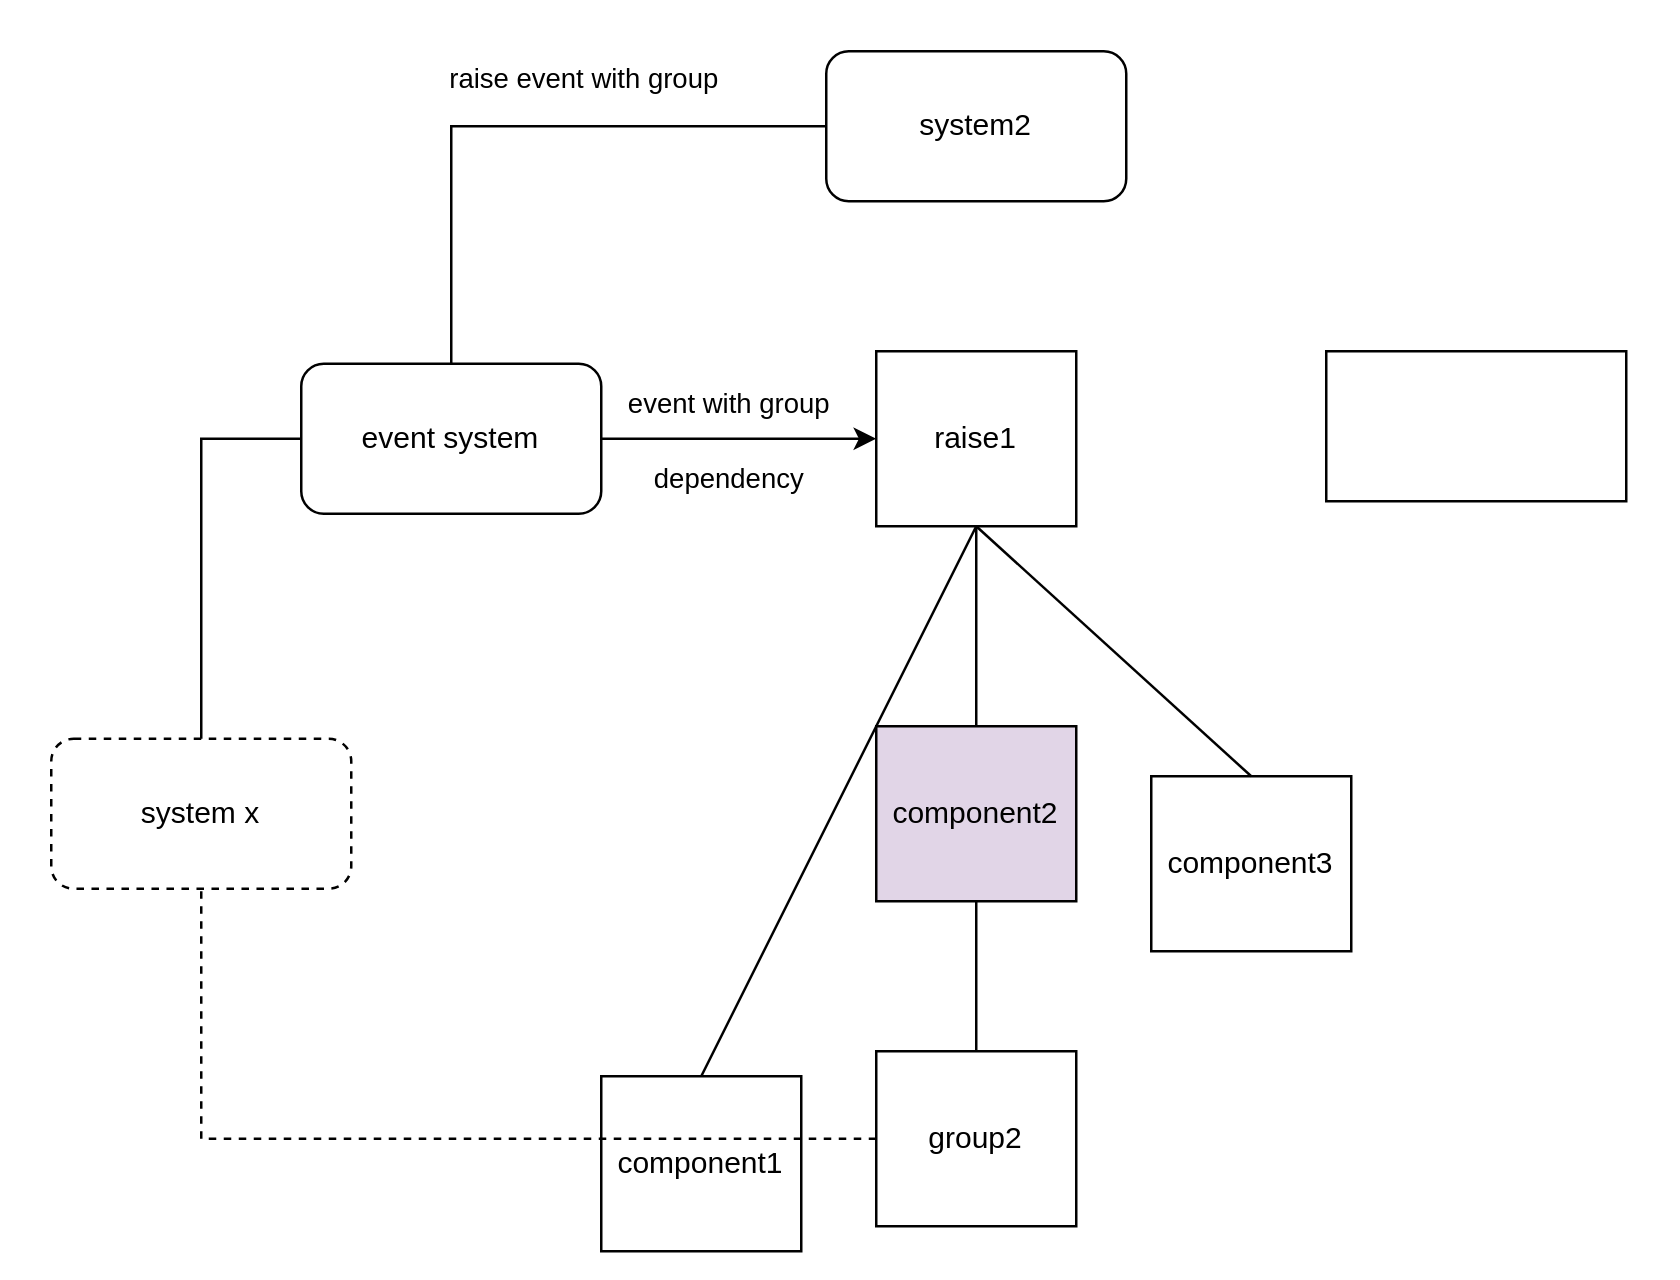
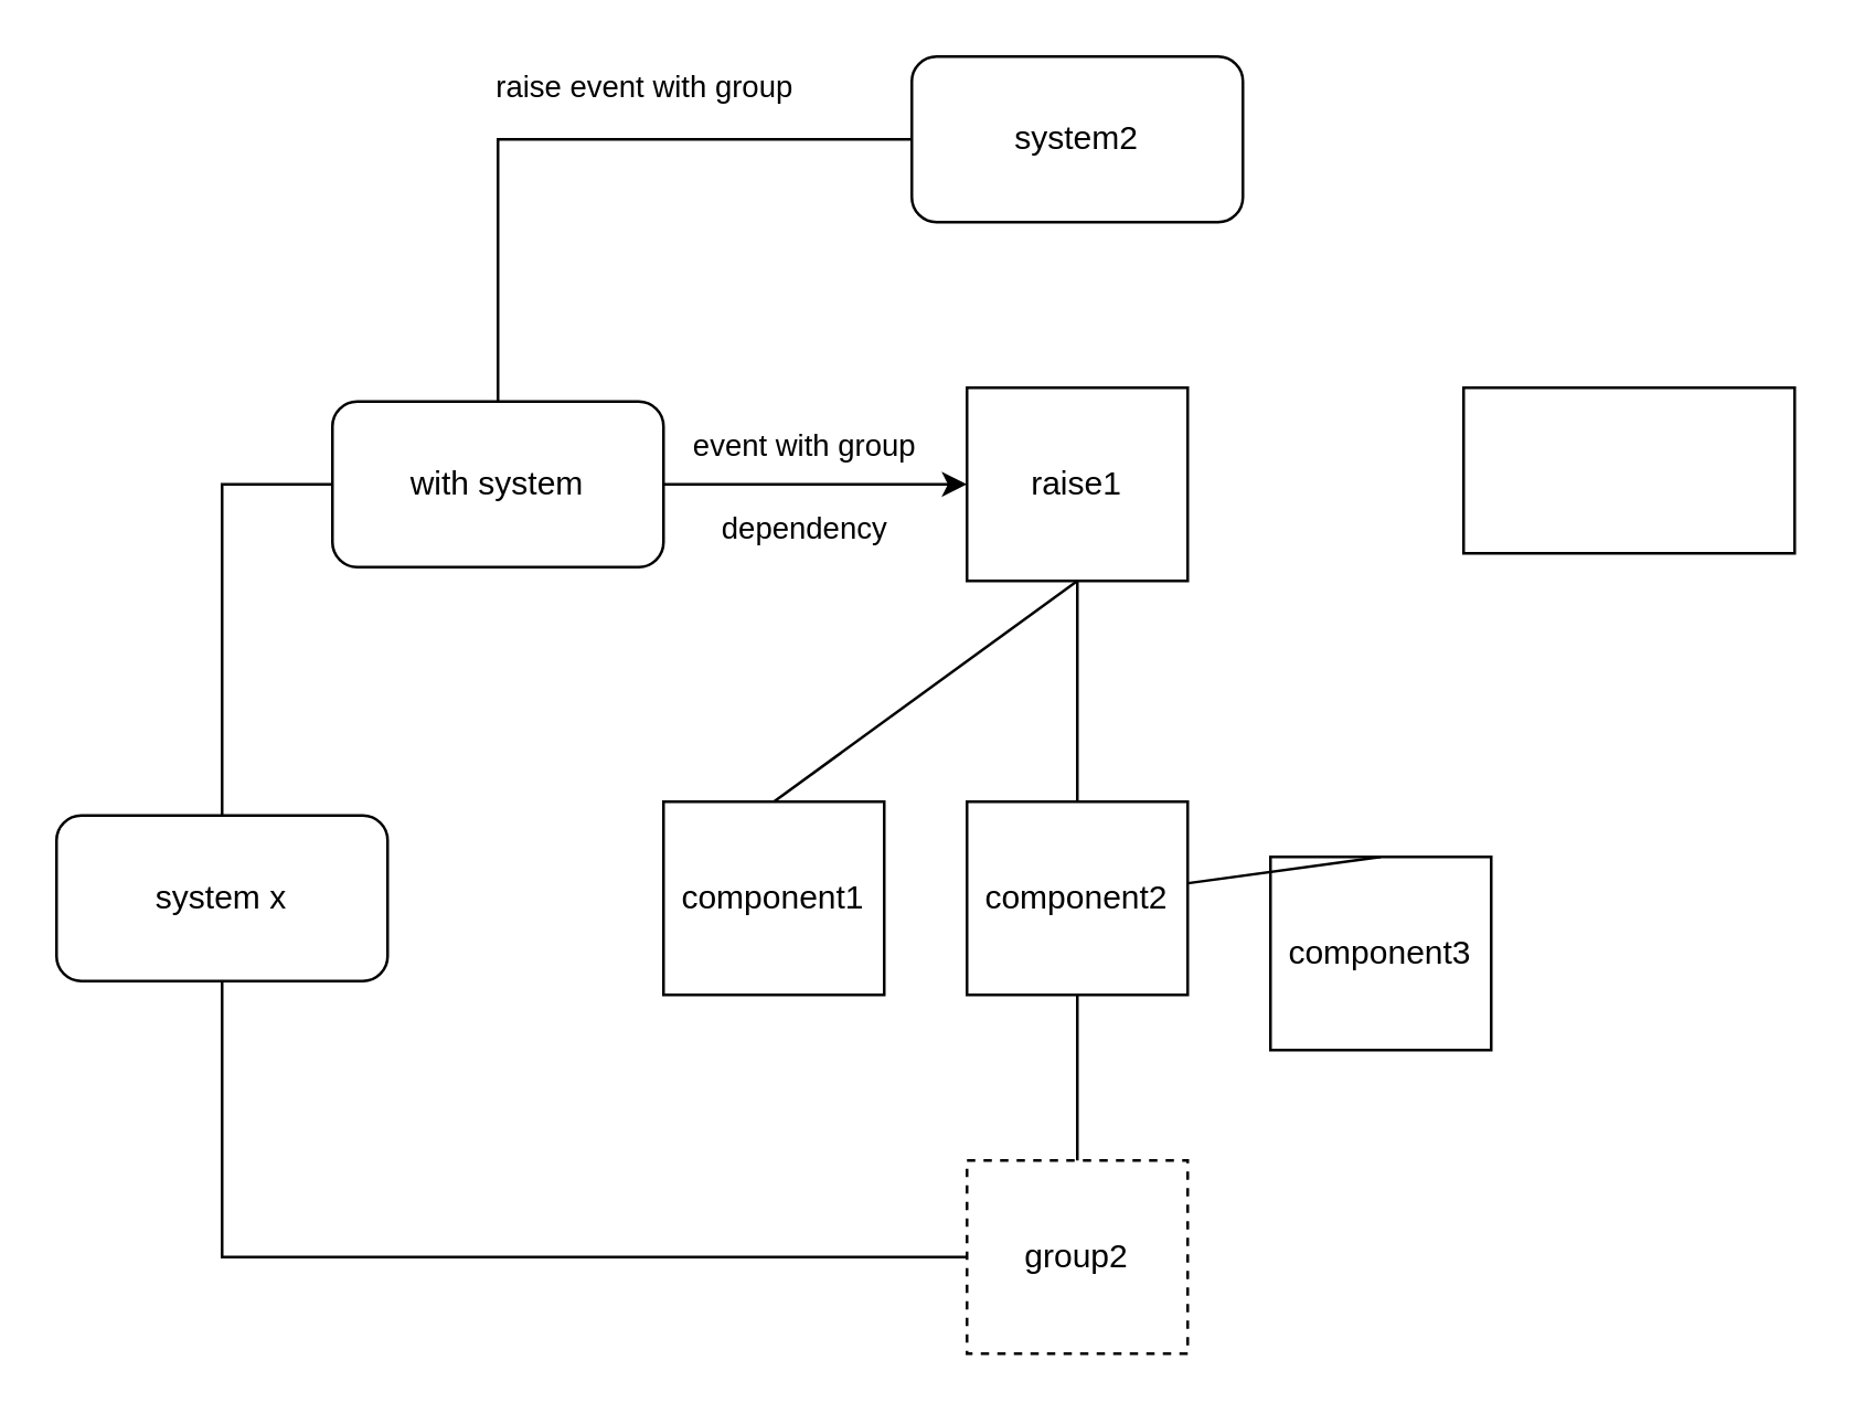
  <mxCell id="0" />
  <mxCell id="1" parent="0" />
- <mxCell id="2" value="component1" style="rounded=0;whiteSpace=wrap;html=1;" parent="1" vertex="1"><mxGeometry x="240" y="430" width="80" height="70" as="geometry" /></mxCell>
- <mxCell id="3" value="component2" style="rounded=0;whiteSpace=wrap;html=1;fillColor=#e1d5e7;" parent="1" vertex="1"><mxGeometry x="350" y="290" width="80" height="70" as="geometry" /></mxCell>
+ <mxCell id="2" value="component1" style="rounded=0;whiteSpace=wrap;html=1;" parent="1" vertex="1"><mxGeometry x="240" y="290" width="80" height="70" as="geometry" /></mxCell>
+ <mxCell id="3" value="component2" style="rounded=0;whiteSpace=wrap;html=1;" parent="1" vertex="1"><mxGeometry x="350" y="290" width="80" height="70" as="geometry" /></mxCell>
  <mxCell id="4" value="component3" style="rounded=0;whiteSpace=wrap;html=1;" parent="1" vertex="1"><mxGeometry x="460" y="310" width="80" height="70" as="geometry" /></mxCell>
  <mxCell id="5" value="raise1" style="rounded=0;whiteSpace=wrap;html=1;" parent="1" vertex="1"><mxGeometry x="350" y="140" width="80" height="70" as="geometry" /></mxCell>
  <mxCell id="6" value="" style="endArrow=none;html=1;rounded=0;entryX=0.5;entryY=1;entryDx=0;entryDy=0;exitX=0.5;exitY=0;exitDx=0;exitDy=0;" parent="1" source="2" target="5" edge="1"><mxGeometry width="50" height="50" relative="1" as="geometry"><mxPoint x="400" y="280" as="sourcePoint" /><mxPoint x="450" y="230" as="targetPoint" /></mxGeometry></mxCell>
  <mxCell id="7" value="" style="endArrow=none;html=1;rounded=0;exitX=0.5;exitY=0;exitDx=0;exitDy=0;" parent="1" source="3" edge="1"><mxGeometry width="50" height="50" relative="1" as="geometry"><mxPoint x="290" y="260" as="sourcePoint" /><mxPoint x="390" y="210" as="targetPoint" /></mxGeometry></mxCell>
- <mxCell id="8" value="" style="endArrow=none;html=1;rounded=0;exitX=0.5;exitY=0;exitDx=0;exitDy=0;entryX=0.5;entryY=1;entryDx=0;entryDy=0;" parent="1" source="4" target="5" edge="1"><mxGeometry width="50" height="50" relative="1" as="geometry"><mxPoint x="400" y="260" as="sourcePoint" /><mxPoint x="400" y="220" as="targetPoint" /></mxGeometry></mxCell>
- <mxCell id="9" value="group2" style="rounded=0;whiteSpace=wrap;html=1;" parent="1" vertex="1"><mxGeometry x="350" y="420" width="80" height="70" as="geometry" /></mxCell>
+ <mxCell id="8" value="" style="endArrow=none;html=1;rounded=0;exitX=0.5;exitY=0;exitDx=0;exitDy=0;" parent="1" source="4" target="3" edge="1"><mxGeometry width="50" height="50" relative="1" as="geometry"><mxPoint x="400" y="260" as="sourcePoint" /><mxPoint x="400" y="220" as="targetPoint" /></mxGeometry></mxCell>
+ <mxCell id="9" value="group2" style="rounded=0;whiteSpace=wrap;html=1;dashed=1;" parent="1" vertex="1"><mxGeometry x="350" y="420" width="80" height="70" as="geometry" /></mxCell>
  <mxCell id="10" value="system2" style="rounded=1;whiteSpace=wrap;html=1;" parent="1" vertex="1"><mxGeometry x="330" y="20" width="120" height="60" as="geometry" /></mxCell>
- <mxCell id="11" value="event system" style="rounded=1;whiteSpace=wrap;html=1;" parent="1" vertex="1"><mxGeometry x="120" y="145" width="120" height="60" as="geometry" /></mxCell>
+ <mxCell id="11" value="with system" style="rounded=1;whiteSpace=wrap;html=1;" parent="1" vertex="1"><mxGeometry x="120" y="145" width="120" height="60" as="geometry" /></mxCell>
  <mxCell id="12" value="" style="endArrow=none;html=1;rounded=0;entryX=0;entryY=0.5;entryDx=0;entryDy=0;exitX=0.5;exitY=0;exitDx=0;exitDy=0;" parent="1" source="11" target="10" edge="1"><mxGeometry width="50" height="50" relative="1" as="geometry"><mxPoint x="280" y="170" as="sourcePoint" /><mxPoint x="340" y="100" as="targetPoint" /><Array as="points"><mxPoint x="180" y="50" /></Array></mxGeometry></mxCell>
  <mxCell id="13" value="raise event with group" style="edgeLabel;html=1;align=center;verticalAlign=middle;resizable=0;points=[];" parent="12" vertex="1" connectable="0"><mxGeometry x="-0.193" y="-2" relative="1" as="geometry"><mxPoint x="48" y="-22" as="offset" /></mxGeometry></mxCell>
  <mxCell id="14" value="" style="endArrow=classic;html=1;rounded=0;entryX=0;entryY=0.5;entryDx=0;entryDy=0;exitX=1;exitY=0.5;exitDx=0;exitDy=0;" parent="1" source="11" target="5" edge="1"><mxGeometry width="50" height="50" relative="1" as="geometry"><mxPoint x="270" y="175" as="sourcePoint" /><mxPoint x="300" y="140" as="targetPoint" /></mxGeometry></mxCell>
  <mxCell id="15" value="dependency" style="edgeLabel;html=1;align=center;verticalAlign=middle;resizable=0;points=[];" parent="14" vertex="1" connectable="0"><mxGeometry x="-0.251" y="-2" relative="1" as="geometry"><mxPoint x="9" y="13" as="offset" /></mxGeometry></mxCell>
  <mxCell id="16" value="event with group" style="edgeLabel;html=1;align=center;verticalAlign=middle;resizable=0;points=[];" parent="14" vertex="1" connectable="0"><mxGeometry x="-0.054" y="-2" relative="1" as="geometry"><mxPoint x="-2" y="-17" as="offset" /></mxGeometry></mxCell>
- <mxCell id="17" value="system x" style="rounded=1;whiteSpace=wrap;html=1;dashed=1;" parent="1" vertex="1"><mxGeometry x="20" y="295" width="120" height="60" as="geometry" /></mxCell>
+ <mxCell id="17" value="system x" style="rounded=1;whiteSpace=wrap;html=1;" parent="1" vertex="1"><mxGeometry x="20" y="295" width="120" height="60" as="geometry" /></mxCell>
  <mxCell id="18" value="" style="endArrow=none;html=1;rounded=0;entryX=0.5;entryY=1;entryDx=0;entryDy=0;exitX=0.5;exitY=0;exitDx=0;exitDy=0;" parent="1" source="9" edge="1"><mxGeometry width="50" height="50" relative="1" as="geometry"><mxPoint x="280" y="440" as="sourcePoint" /><mxPoint x="390" y="360" as="targetPoint" /></mxGeometry></mxCell>
- <mxCell id="19" value="" style="endArrow=none;html=1;rounded=0;entryX=0.5;entryY=1;entryDx=0;entryDy=0;exitX=0;exitY=0.5;exitDx=0;exitDy=0;dashed=1;" parent="1" source="9" target="17" edge="1"><mxGeometry width="50" height="50" relative="1" as="geometry"><mxPoint x="160" y="460" as="sourcePoint" /><mxPoint x="160" y="400" as="targetPoint" /><Array as="points"><mxPoint x="80" y="455" /></Array></mxGeometry></mxCell>
+ <mxCell id="19" value="" style="endArrow=none;html=1;rounded=0;entryX=0.5;entryY=1;entryDx=0;entryDy=0;exitX=0;exitY=0.5;exitDx=0;exitDy=0;" parent="1" source="9" target="17" edge="1"><mxGeometry width="50" height="50" relative="1" as="geometry"><mxPoint x="160" y="460" as="sourcePoint" /><mxPoint x="160" y="400" as="targetPoint" /><Array as="points"><mxPoint x="80" y="455" /></Array></mxGeometry></mxCell>
  <mxCell id="20" value="" style="endArrow=none;html=1;rounded=0;entryX=0.5;entryY=0;entryDx=0;entryDy=0;exitX=0;exitY=0.5;exitDx=0;exitDy=0;" parent="1" source="11" target="17" edge="1"><mxGeometry width="50" height="50" relative="1" as="geometry"><mxPoint x="360" y="465" as="sourcePoint" /><mxPoint x="130" y="365" as="targetPoint" /><Array as="points"><mxPoint x="80" y="175" /></Array></mxGeometry></mxCell>
  <mxCell id="21" value="" style="rounded=0;whiteSpace=wrap;html=1;" vertex="1" parent="1"><mxGeometry x="530" y="140" width="120" height="60" as="geometry" /></mxCell>
